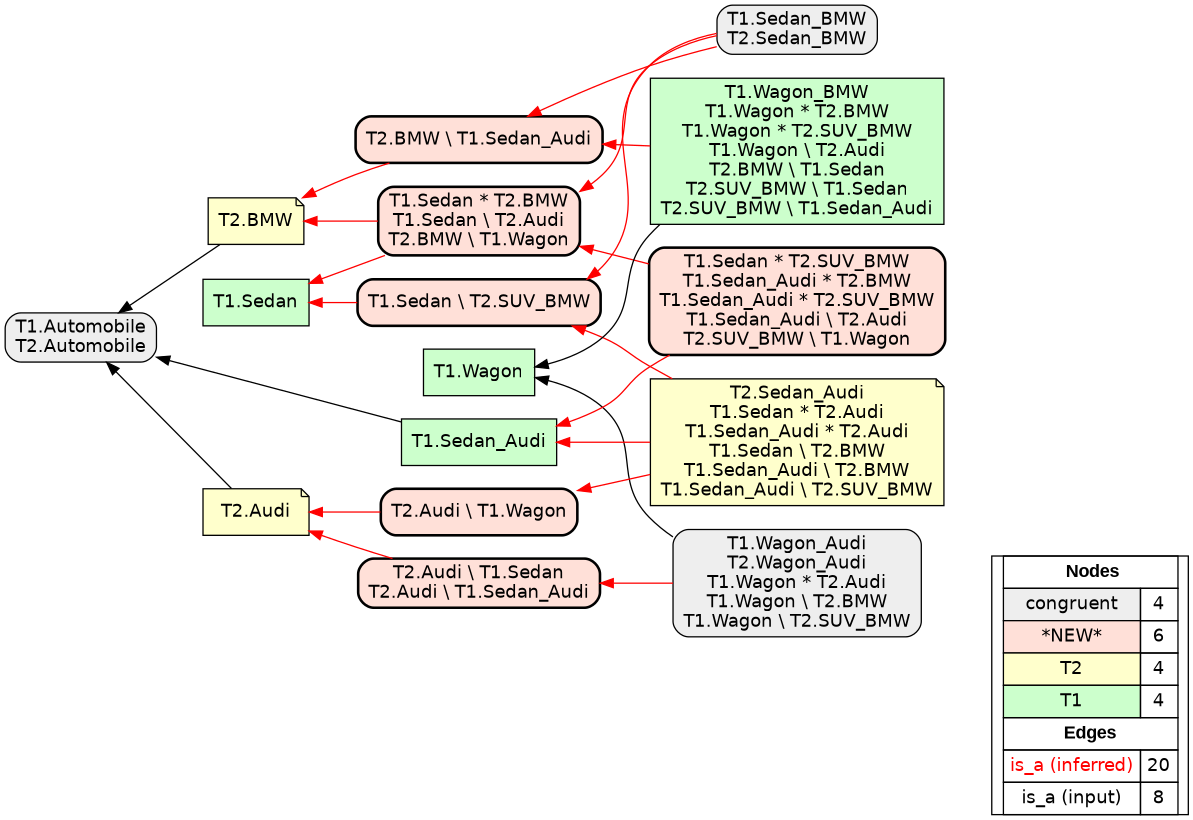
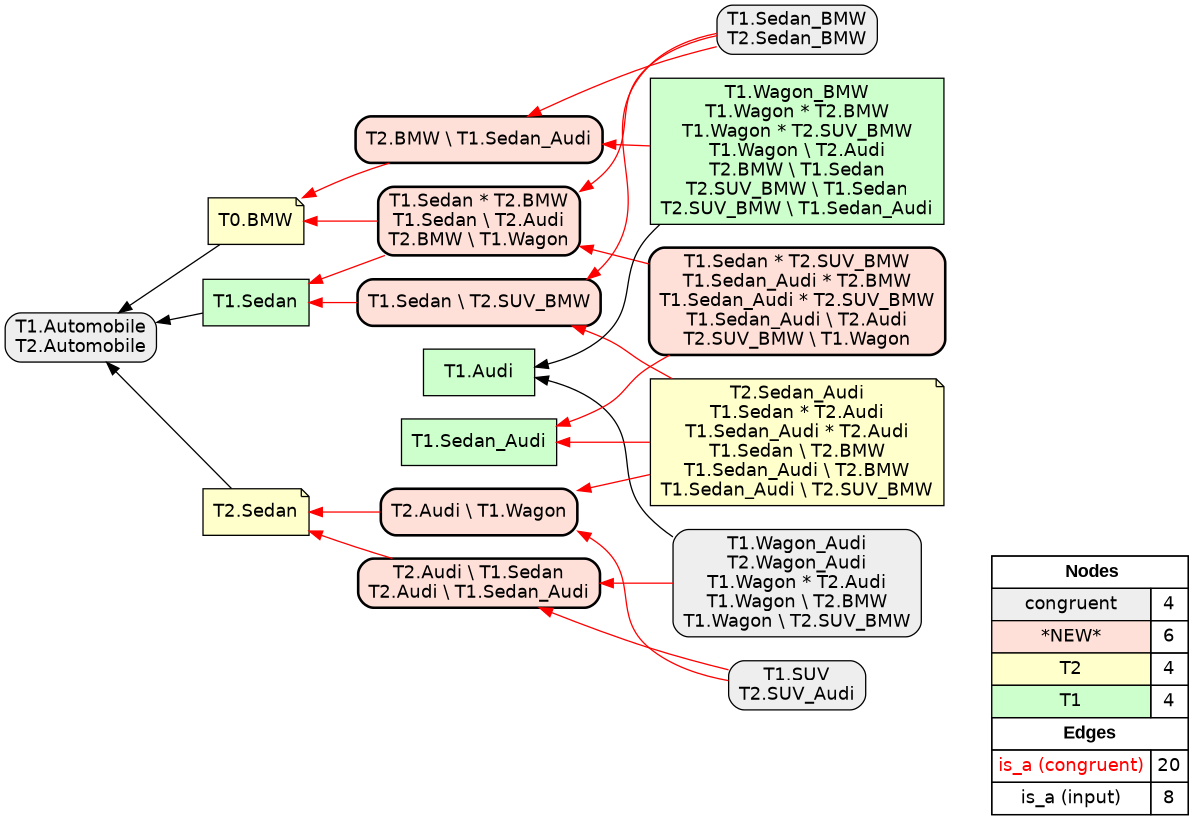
  digraph {
    rankdir=RL
    node [fillcolor="#FFE0D8" fontname=helvetica shape=box style=filled]
    edge [arrowhead=normal color="#FF0000" constraint=true penwidth=1 style=solid]
-   n1 [fillcolor=white label=<   <TABLE BORDER="0" CELLBORDER="1" CELLSPACING="0" CELLPADDING="4">  <TR> <TD COLSPAN="2"><font face="Arial Black"> Nodes</font></TD> </TR>  <TR>   <TD bgcolor="#EEEEEE" fontname="helvetica">congruent</TD>   <TD>4</TD>   </TR>  <TR>   <TD bgcolor="#FFE0D8" fontname="helvetica">*NEW*</TD>   <TD>6</TD>   </TR>  <TR>   <TD bgcolor="#FFFFCC" fontname="helvetica">T2</TD>   <TD>4</TD>   </TR>  <TR>   <TD bgcolor="#CCFFCC" fontname="helvetica">T1</TD>   <TD>4</TD>   </TR>  <TR> <TD COLSPAN="2"><font face = "Arial Black"> Edges </font></TD> </TR>  <TR>   <TD><font color ="#FF0000">is_a (inferred)</font></TD><TD>20</TD> </TR> <TR>   <TD><font color ="#000000">is_a (input)</font></TD><TD>8</TD> </TR> </TABLE>   > margin=0]
+   n1 [fillcolor=white label=<   <TABLE BORDER="0" CELLBORDER="1" CELLSPACING="0" CELLPADDING="4">  <TR> <TD COLSPAN="2"><font face="Arial Black"> Nodes</font></TD> </TR>  <TR>   <TD bgcolor="#EEEEEE" fontname="helvetica">congruent</TD>   <TD>4</TD>   </TR>  <TR>   <TD bgcolor="#FFE0D8" fontname="helvetica">*NEW*</TD>   <TD>6</TD>   </TR>  <TR>   <TD bgcolor="#FFFFCC" fontname="helvetica">T2</TD>   <TD>4</TD>   </TR>  <TR>   <TD bgcolor="#CCFFCC" fontname="helvetica">T1</TD>   <TD>4</TD>   </TR>  <TR> <TD COLSPAN="2"><font face = "Arial Black"> Edges </font></TD> </TR>  <TR>   <TD><font color ="#FF0000">is_a (congruent)</font></TD><TD>20</TD> </TR> <TR>   <TD><font color ="#000000">is_a (input)</font></TD><TD>8</TD> </TR> </TABLE>   > margin=0]
    "T1.Automobile\nT2.Automobile" [fillcolor="#EEEEEE" style="filled,rounded"]
    "T1.Sedan_BMW\nT2.Sedan_BMW" [fillcolor="#EEEEEE" style="filled,rounded"]
    "T2.BMW \\ T1.Sedan_Audi" [style="filled,rounded,bold"]
    "T1.Sedan * T2.BMW\nT1.Sedan \\ T2.Audi\nT2.BMW \\ T1.Wagon" [style="filled,rounded,bold"]
    "T1.Sedan \\ T2.SUV_BMW" [style="filled,rounded,bold"]
-   "T2.BMW" [fillcolor="#FFFFCC" shape=note]
+   "T2.BMW" [fillcolor="#FFFFCC" shape=note label="T0.BMW"]
    "T1.Sedan" [fillcolor="#CCFFCC"]
    "T1.Wagon_Audi\nT2.Wagon_Audi\nT1.Wagon * T2.Audi\nT1.Wagon \\ T2.BMW\nT1.Wagon \\ T2.SUV_BMW" [fillcolor="#EEEEEE" style="filled,rounded"]
    "T2.Audi \\ T1.Sedan\nT2.Audi \\ T1.Sedan_Audi" [style="filled,rounded,bold"]
-   "T1.Wagon" [fillcolor="#CCFFCC"]
-   "T2.Audi" [fillcolor="#FFFFCC" shape=note]
+   "T1.Wagon" [fillcolor="#CCFFCC" label="T1.Audi"]
+   "T2.Audi" [fillcolor="#FFFFCC" shape=note label="T2.Sedan"]
+   "T1.SUV\nT2.SUV_Audi" [fillcolor="#EEEEEE" style="filled,rounded"]
    "T2.Audi \\ T1.Wagon" [style="filled,rounded,bold"]
    "T1.Sedan * T2.SUV_BMW\nT1.Sedan_Audi * T2.BMW\nT1.Sedan_Audi * T2.SUV_BMW\nT1.Sedan_Audi \\ T2.Audi\nT2.SUV_BMW \\ T1.Wagon" [style="filled,rounded,bold"]
    "T1.Sedan_Audi" [fillcolor="#CCFFCC"]
    "T2.Sedan_Audi\nT1.Sedan * T2.Audi\nT1.Sedan_Audi * T2.Audi\nT1.Sedan \\ T2.BMW\nT1.Sedan_Audi \\ T2.BMW\nT1.Sedan_Audi \\ T2.SUV_BMW" [fillcolor="#FFFFCC" shape=note]
    "T1.Wagon_BMW\nT1.Wagon * T2.BMW\nT1.Wagon * T2.SUV_BMW\nT1.Wagon \\ T2.Audi\nT2.BMW \\ T1.Sedan\nT2.SUV_BMW \\ T1.Sedan\nT2.SUV_BMW \\ T1.Sedan_Audi" [fillcolor="#CCFFCC"]
    subgraph sub_1 {
      rank=source
      n1
    }
    "T1.Sedan_BMW\nT2.Sedan_BMW" -> "T2.BMW \\ T1.Sedan_Audi"
    "T1.Sedan_BMW\nT2.Sedan_BMW" -> "T1.Sedan * T2.BMW\nT1.Sedan \\ T2.Audi\nT2.BMW \\ T1.Wagon"
    "T1.Sedan_BMW\nT2.Sedan_BMW" -> "T1.Sedan \\ T2.SUV_BMW"
    "T2.BMW \\ T1.Sedan_Audi" -> "T2.BMW"
    "T1.Sedan * T2.BMW\nT1.Sedan \\ T2.Audi\nT2.BMW \\ T1.Wagon" -> "T2.BMW"
    "T1.Sedan * T2.BMW\nT1.Sedan \\ T2.Audi\nT2.BMW \\ T1.Wagon" -> "T1.Sedan"
    "T1.Sedan \\ T2.SUV_BMW" -> "T1.Sedan"
    "T2.BMW" -> "T1.Automobile\nT2.Automobile" [color="#000000"]
-   "T1.Sedan_Audi" -> "T1.Automobile\nT2.Automobile" [color="#000000"]
+   "T1.Sedan" -> "T1.Automobile\nT2.Automobile" [color="#000000"]
    "T1.Wagon_Audi\nT2.Wagon_Audi\nT1.Wagon * T2.Audi\nT1.Wagon \\ T2.BMW\nT1.Wagon \\ T2.SUV_BMW" -> "T2.Audi \\ T1.Sedan\nT2.Audi \\ T1.Sedan_Audi"
    "T1.Wagon_Audi\nT2.Wagon_Audi\nT1.Wagon * T2.Audi\nT1.Wagon \\ T2.BMW\nT1.Wagon \\ T2.SUV_BMW" -> "T1.Wagon" [color="#000000"]
    "T2.Audi \\ T1.Sedan\nT2.Audi \\ T1.Sedan_Audi" -> "T2.Audi"
    "T2.Audi" -> "T1.Automobile\nT2.Automobile" [color="#000000"]
+   "T1.SUV\nT2.SUV_Audi" -> "T2.Audi \\ T1.Sedan\nT2.Audi \\ T1.Sedan_Audi"
+   "T1.SUV\nT2.SUV_Audi" -> "T2.Audi \\ T1.Wagon"
    "T2.Audi \\ T1.Wagon" -> "T2.Audi"
    "T1.Sedan * T2.SUV_BMW\nT1.Sedan_Audi * T2.BMW\nT1.Sedan_Audi * T2.SUV_BMW\nT1.Sedan_Audi \\ T2.Audi\nT2.SUV_BMW \\ T1.Wagon" -> "T1.Sedan * T2.BMW\nT1.Sedan \\ T2.Audi\nT2.BMW \\ T1.Wagon"
    "T1.Sedan * T2.SUV_BMW\nT1.Sedan_Audi * T2.BMW\nT1.Sedan_Audi * T2.SUV_BMW\nT1.Sedan_Audi \\ T2.Audi\nT2.SUV_BMW \\ T1.Wagon" -> "T1.Sedan_Audi"
    "T2.Sedan_Audi\nT1.Sedan * T2.Audi\nT1.Sedan_Audi * T2.Audi\nT1.Sedan \\ T2.BMW\nT1.Sedan_Audi \\ T2.BMW\nT1.Sedan_Audi \\ T2.SUV_BMW" -> "T1.Sedan \\ T2.SUV_BMW"
    "T2.Sedan_Audi\nT1.Sedan * T2.Audi\nT1.Sedan_Audi * T2.Audi\nT1.Sedan \\ T2.BMW\nT1.Sedan_Audi \\ T2.BMW\nT1.Sedan_Audi \\ T2.SUV_BMW" -> "T2.Audi \\ T1.Wagon"
    "T2.Sedan_Audi\nT1.Sedan * T2.Audi\nT1.Sedan_Audi * T2.Audi\nT1.Sedan \\ T2.BMW\nT1.Sedan_Audi \\ T2.BMW\nT1.Sedan_Audi \\ T2.SUV_BMW" -> "T1.Sedan_Audi"
    "T1.Wagon_BMW\nT1.Wagon * T2.BMW\nT1.Wagon * T2.SUV_BMW\nT1.Wagon \\ T2.Audi\nT2.BMW \\ T1.Sedan\nT2.SUV_BMW \\ T1.Sedan\nT2.SUV_BMW \\ T1.Sedan_Audi" -> "T2.BMW \\ T1.Sedan_Audi"
    "T1.Wagon_BMW\nT1.Wagon * T2.BMW\nT1.Wagon * T2.SUV_BMW\nT1.Wagon \\ T2.Audi\nT2.BMW \\ T1.Sedan\nT2.SUV_BMW \\ T1.Sedan\nT2.SUV_BMW \\ T1.Sedan_Audi" -> "T1.Wagon" [color="#000000"]
  }
